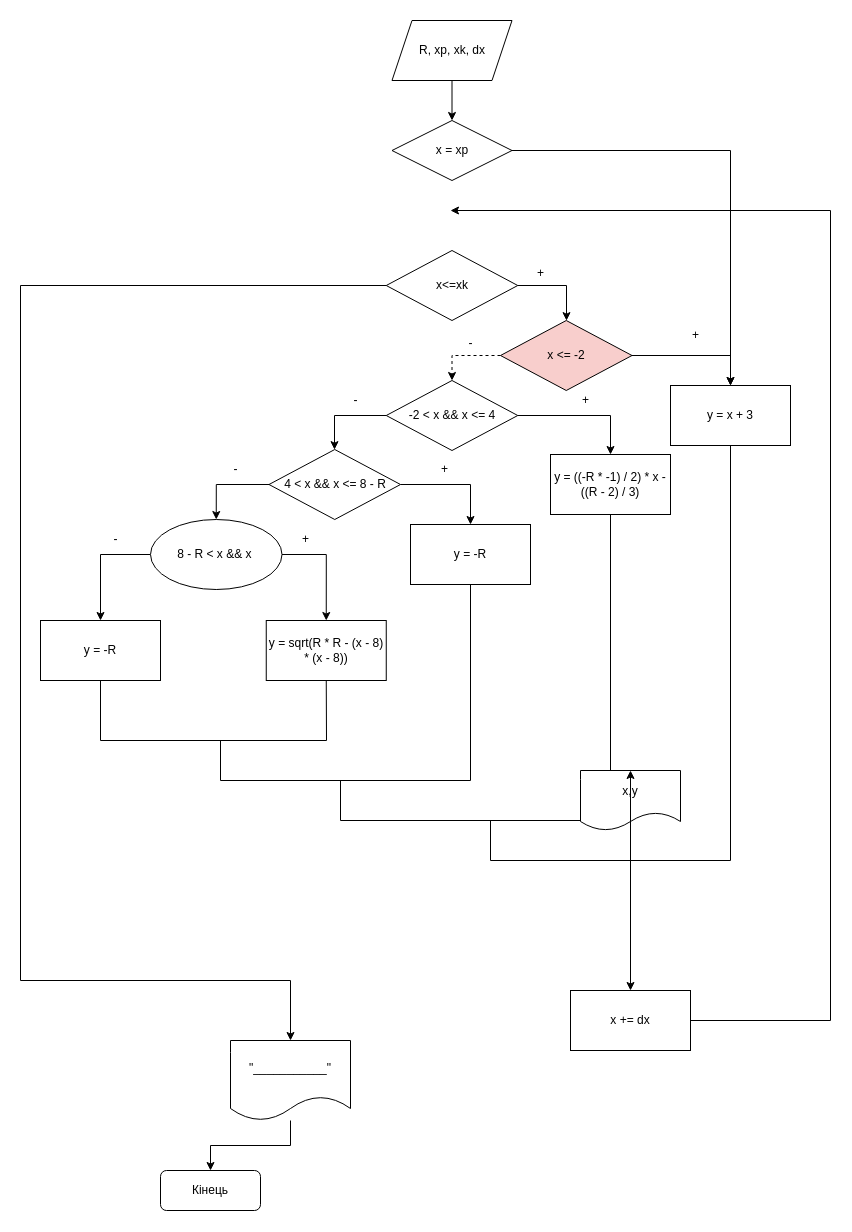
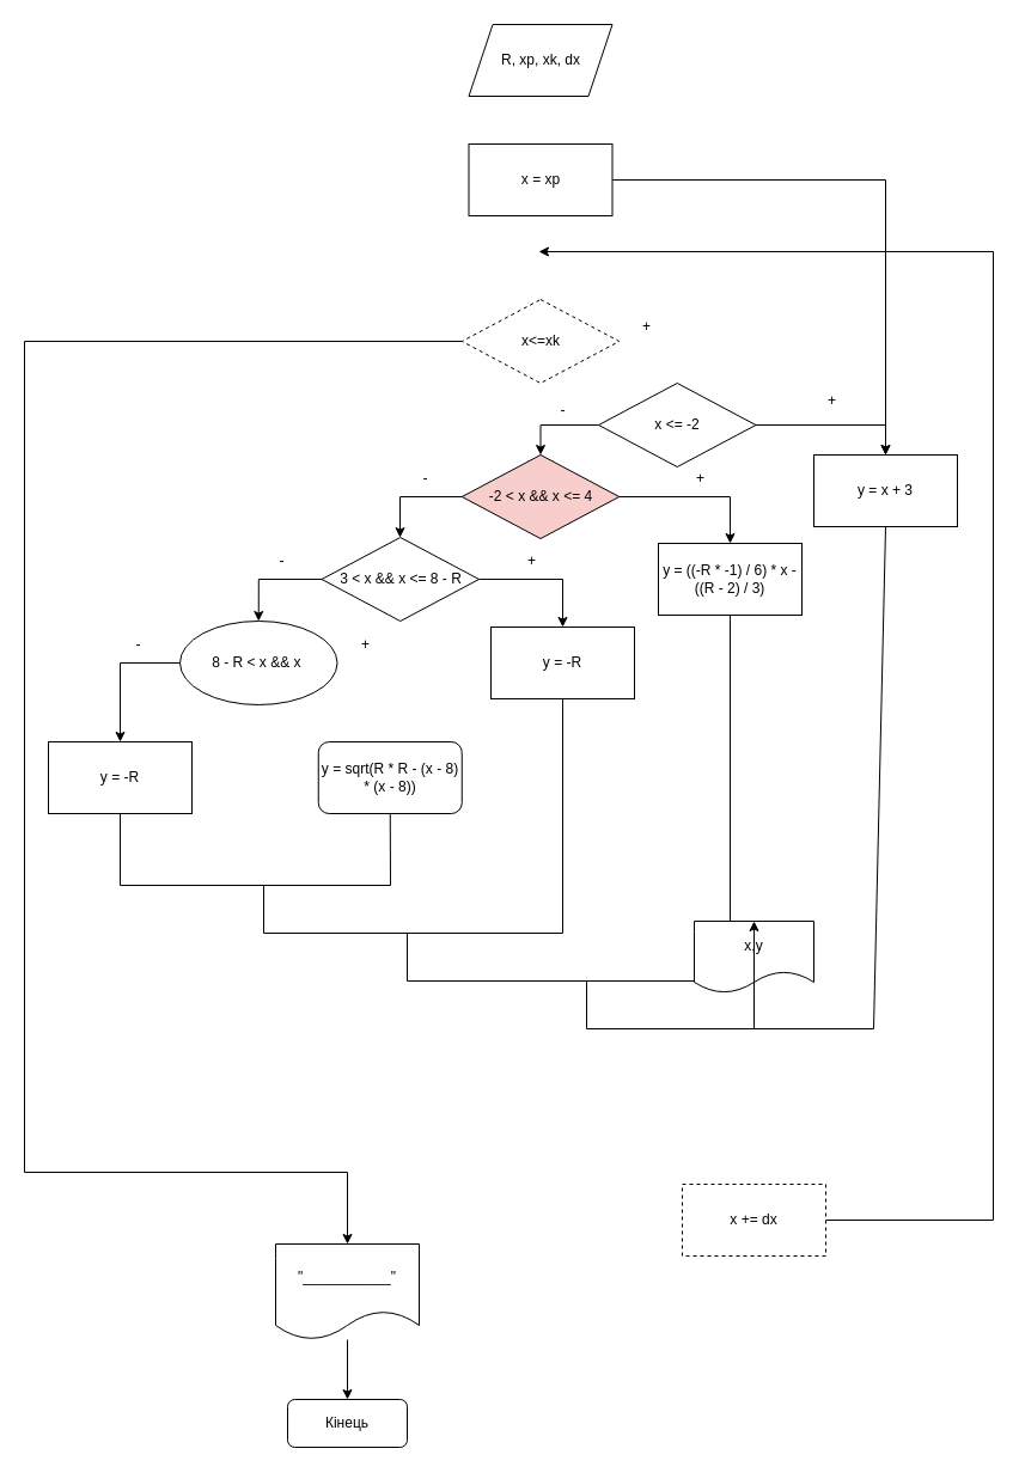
  <mxCell id="0" />
  <mxCell id="1" parent="0" />
- <mxCell id="2" value="" style="edgeStyle=orthogonalEdgeStyle;rounded=0;orthogonalLoop=1;jettySize=auto;html=1;" edge="1" parent="1" source="3" target="5"><mxGeometry relative="1" as="geometry" /></mxCell>
  <mxCell id="3" value="R, xp, xk, dx" style="shape=parallelogram;perimeter=parallelogramPerimeter;whiteSpace=wrap;html=1;fixedSize=1;" vertex="1" parent="1"><mxGeometry x="391.5" y="20" width="120" height="60" as="geometry" /></mxCell>
  <mxCell id="4" value="" style="edgeStyle=orthogonalEdgeStyle;rounded=0;orthogonalLoop=1;jettySize=auto;html=1;" edge="1" parent="1" source="5" target="25"><mxGeometry relative="1" as="geometry" /></mxCell>
- <mxCell id="5" value="x = xp" style="rhombus;whiteSpace=wrap;html=1;" vertex="1" parent="1"><mxGeometry x="391.5" y="120" width="120" height="60" as="geometry" /></mxCell>
- <mxCell id="6" value="" style="edgeStyle=orthogonalEdgeStyle;rounded=0;orthogonalLoop=1;jettySize=auto;html=1;" edge="1" parent="1" source="8" target="11"><mxGeometry relative="1" as="geometry"><Array as="points"><mxPoint x="566" y="285" /></Array></mxGeometry></mxCell>
+ <mxCell id="5" value="x = xp" style="whiteSpace=wrap;html=1;" vertex="1" parent="1"><mxGeometry x="391.5" y="120" width="120" height="60" as="geometry" /></mxCell>
  <mxCell id="7" style="edgeStyle=orthogonalEdgeStyle;rounded=0;orthogonalLoop=1;jettySize=auto;html=1;entryX=0.5;entryY=0;entryDx=0;entryDy=0;" edge="1" parent="1" source="8" target="36"><mxGeometry relative="1" as="geometry"><Array as="points"><mxPoint x="20" y="285" /><mxPoint x="20" y="980" /><mxPoint x="290" y="980" /></Array></mxGeometry></mxCell>
- <mxCell id="8" value="x&amp;lt;=xk" style="rhombus;whiteSpace=wrap;html=1;" vertex="1" parent="1"><mxGeometry x="385.75" y="250" width="131.5" height="70" as="geometry" /></mxCell>
- <mxCell id="9" style="edgeStyle=orthogonalEdgeStyle;rounded=0;orthogonalLoop=1;jettySize=auto;html=1;entryX=0.5;entryY=0;entryDx=0;entryDy=0;dashed=1;" edge="1" parent="1" source="11" target="14"><mxGeometry relative="1" as="geometry"><Array as="points"><mxPoint x="452" y="355" /></Array></mxGeometry></mxCell>
+ <mxCell id="8" value="x&amp;lt;=xk" style="rhombus;whiteSpace=wrap;html=1;dashed=1;" vertex="1" parent="1"><mxGeometry x="385.75" y="250" width="131.5" height="70" as="geometry" /></mxCell>
+ <mxCell id="9" style="edgeStyle=orthogonalEdgeStyle;rounded=0;orthogonalLoop=1;jettySize=auto;html=1;entryX=0.5;entryY=0;entryDx=0;entryDy=0;" edge="1" parent="1" source="11" target="14"><mxGeometry relative="1" as="geometry"><Array as="points"><mxPoint x="452" y="355" /></Array></mxGeometry></mxCell>
  <mxCell id="10" style="edgeStyle=orthogonalEdgeStyle;rounded=0;orthogonalLoop=1;jettySize=auto;html=1;entryX=0.5;entryY=0;entryDx=0;entryDy=0;" edge="1" parent="1" source="11" target="25"><mxGeometry relative="1" as="geometry" /></mxCell>
- <mxCell id="11" value="x &amp;lt;= -2" style="rhombus;whiteSpace=wrap;html=1;fillColor=#f8cecc;" vertex="1" parent="1"><mxGeometry x="500" y="320" width="131.5" height="70" as="geometry" /></mxCell>
+ <mxCell id="11" value="x &amp;lt;= -2" style="rhombus;whiteSpace=wrap;html=1;" vertex="1" parent="1"><mxGeometry x="500" y="320" width="131.5" height="70" as="geometry" /></mxCell>
  <mxCell id="12" value="" style="edgeStyle=orthogonalEdgeStyle;rounded=0;orthogonalLoop=1;jettySize=auto;html=1;" edge="1" parent="1" source="14" target="17"><mxGeometry relative="1" as="geometry"><Array as="points"><mxPoint x="334" y="415" /></Array></mxGeometry></mxCell>
  <mxCell id="13" style="edgeStyle=orthogonalEdgeStyle;rounded=0;orthogonalLoop=1;jettySize=auto;html=1;entryX=0.5;entryY=0;entryDx=0;entryDy=0;" edge="1" parent="1" source="14" target="24"><mxGeometry relative="1" as="geometry" /></mxCell>
- <mxCell id="14" value="-2 &amp;lt; x &amp;amp;&amp;amp; x &amp;lt;= 4" style="rhombus;whiteSpace=wrap;html=1;" vertex="1" parent="1"><mxGeometry x="385.75" y="380" width="131.5" height="70" as="geometry" /></mxCell>
+ <mxCell id="14" value="-2 &amp;lt; x &amp;amp;&amp;amp; x &amp;lt;= 4" style="rhombus;whiteSpace=wrap;html=1;fillColor=#f8cecc;" vertex="1" parent="1"><mxGeometry x="385.75" y="380" width="131.5" height="70" as="geometry" /></mxCell>
  <mxCell id="15" style="edgeStyle=orthogonalEdgeStyle;rounded=0;orthogonalLoop=1;jettySize=auto;html=1;entryX=0.5;entryY=0;entryDx=0;entryDy=0;" edge="1" parent="1" source="17" target="20"><mxGeometry relative="1" as="geometry"><Array as="points"><mxPoint x="216" y="484" /></Array></mxGeometry></mxCell>
  <mxCell id="16" style="edgeStyle=orthogonalEdgeStyle;rounded=0;orthogonalLoop=1;jettySize=auto;html=1;entryX=0.5;entryY=0;entryDx=0;entryDy=0;" edge="1" parent="1" source="17" target="23"><mxGeometry relative="1" as="geometry" /></mxCell>
- <mxCell id="17" value="4 &amp;lt; x &amp;amp;&amp;amp; x &amp;lt;= 8 - R" style="rhombus;whiteSpace=wrap;html=1;" vertex="1" parent="1"><mxGeometry x="268.5" y="449" width="131.5" height="70" as="geometry" /></mxCell>
+ <mxCell id="17" value="3 &amp;lt; x &amp;amp;&amp;amp; x &amp;lt;= 8 - R" style="rhombus;whiteSpace=wrap;html=1;" vertex="1" parent="1"><mxGeometry x="268.5" y="449" width="131.5" height="70" as="geometry" /></mxCell>
  <mxCell id="18" value="" style="edgeStyle=orthogonalEdgeStyle;rounded=0;orthogonalLoop=1;jettySize=auto;html=1;" edge="1" parent="1" source="20" target="21"><mxGeometry relative="1" as="geometry"><Array as="points"><mxPoint x="100" y="554" /></Array></mxGeometry></mxCell>
- <mxCell id="19" style="edgeStyle=orthogonalEdgeStyle;rounded=0;orthogonalLoop=1;jettySize=auto;html=1;entryX=0.5;entryY=0;entryDx=0;entryDy=0;" edge="1" parent="1" source="20" target="22"><mxGeometry relative="1" as="geometry"><Array as="points"><mxPoint x="326" y="554" /></Array></mxGeometry></mxCell>
  <mxCell id="20" value="8 - R &amp;lt; x &amp;amp;&amp;amp; x&amp;nbsp;" style="ellipse;whiteSpace=wrap;html=1;" vertex="1" parent="1"><mxGeometry x="150" y="519" width="131.5" height="70" as="geometry" /></mxCell>
  <mxCell id="21" value="y = -R" style="whiteSpace=wrap;html=1;" vertex="1" parent="1"><mxGeometry x="40" y="620" width="120" height="60" as="geometry" /></mxCell>
- <mxCell id="22" value="y = sqrt(R * R - (x - 8) * (x - 8))" style="whiteSpace=wrap;html=1;" vertex="1" parent="1"><mxGeometry x="265.75" y="620" width="120" height="60" as="geometry" /></mxCell>
+ <mxCell id="22" value="y = sqrt(R * R - (x - 8) * (x - 8))" style="whiteSpace=wrap;html=1;rounded=1;" vertex="1" parent="1"><mxGeometry x="265.75" y="620" width="120" height="60" as="geometry" /></mxCell>
  <mxCell id="23" value="y = -R" style="whiteSpace=wrap;html=1;" vertex="1" parent="1"><mxGeometry x="410" y="524" width="120" height="60" as="geometry" /></mxCell>
- <mxCell id="24" value="y = ((-R * -1) / 2) * x - ((R - 2) / 3)" style="whiteSpace=wrap;html=1;" vertex="1" parent="1"><mxGeometry x="550" y="454" width="120" height="60" as="geometry" /></mxCell>
- <mxCell id="25" value="y = x + 3" style="whiteSpace=wrap;html=1;" vertex="1" parent="1"><mxGeometry x="670" y="385" width="120" height="60" as="geometry" /></mxCell>
+ <mxCell id="24" value="y = ((-R * -1) / 6) * x - ((R - 2) / 3)" style="whiteSpace=wrap;html=1;" vertex="1" parent="1"><mxGeometry x="550" y="454" width="120" height="60" as="geometry" /></mxCell>
+ <mxCell id="25" value="y = x + 3" style="whiteSpace=wrap;html=1;" vertex="1" parent="1"><mxGeometry x="680" y="380" width="120" height="60" as="geometry" /></mxCell>
  <mxCell id="26" value="" style="endArrow=none;html=1;rounded=0;entryX=0.5;entryY=1;entryDx=0;entryDy=0;exitX=0.5;exitY=1;exitDx=0;exitDy=0;" edge="1" parent="1" source="21" target="22"><mxGeometry width="50" height="50" relative="1" as="geometry"><mxPoint x="270" y="730" as="sourcePoint" /><mxPoint x="320" y="680" as="targetPoint" /><Array as="points"><mxPoint x="100" y="740" /><mxPoint x="326" y="740" /></Array></mxGeometry></mxCell>
  <mxCell id="27" value="" style="endArrow=none;html=1;rounded=0;entryX=0.5;entryY=1;entryDx=0;entryDy=0;" edge="1" parent="1" target="23"><mxGeometry width="50" height="50" relative="1" as="geometry"><mxPoint x="220" y="740" as="sourcePoint" /><mxPoint x="480" y="610" as="targetPoint" /><Array as="points"><mxPoint x="220" y="780" /><mxPoint x="470" y="780" /></Array></mxGeometry></mxCell>
  <mxCell id="28" value="" style="endArrow=none;html=1;rounded=0;entryX=0.5;entryY=1;entryDx=0;entryDy=0;" edge="1" parent="1" target="24"><mxGeometry width="50" height="50" relative="1" as="geometry"><mxPoint x="340" y="780" as="sourcePoint" /><mxPoint x="640" y="560" as="targetPoint" /><Array as="points"><mxPoint x="340" y="820" /><mxPoint x="610" y="820" /></Array></mxGeometry></mxCell>
  <mxCell id="29" value="" style="endArrow=none;html=1;rounded=0;entryX=0.5;entryY=1;entryDx=0;entryDy=0;" edge="1" parent="1" target="25"><mxGeometry width="50" height="50" relative="1" as="geometry"><mxPoint x="490" y="820" as="sourcePoint" /><mxPoint x="730" y="470" as="targetPoint" /><Array as="points"><mxPoint x="490" y="860" /><mxPoint x="730" y="860" /></Array></mxGeometry></mxCell>
- <mxCell id="30" value="" style="edgeStyle=orthogonalEdgeStyle;rounded=0;orthogonalLoop=1;jettySize=auto;html=1;" edge="1" parent="1" source="31" target="33"><mxGeometry relative="1" as="geometry" /></mxCell>
  <mxCell id="31" value="x,y" style="shape=document;whiteSpace=wrap;html=1;boundedLbl=1;" vertex="1" parent="1"><mxGeometry x="580" y="770" width="100" height="60" as="geometry" /></mxCell>
  <mxCell id="32" style="edgeStyle=orthogonalEdgeStyle;rounded=0;orthogonalLoop=1;jettySize=auto;html=1;" edge="1" parent="1" source="33"><mxGeometry relative="1" as="geometry"><mxPoint x="450" y="210" as="targetPoint" /><Array as="points"><mxPoint x="830" y="1020" /><mxPoint x="830" y="210" /></Array></mxGeometry></mxCell>
- <mxCell id="33" value="x += dx" style="rounded=0;whiteSpace=wrap;html=1;" vertex="1" parent="1"><mxGeometry x="570" y="990" width="120" height="60" as="geometry" /></mxCell>
+ <mxCell id="33" value="x += dx" style="rounded=0;whiteSpace=wrap;html=1;dashed=1;" vertex="1" parent="1"><mxGeometry x="570" y="990" width="120" height="60" as="geometry" /></mxCell>
  <mxCell id="34" value="" style="endArrow=classic;html=1;rounded=0;entryX=0.5;entryY=0;entryDx=0;entryDy=0;" edge="1" parent="1" target="31"><mxGeometry width="50" height="50" relative="1" as="geometry"><mxPoint x="630" y="860" as="sourcePoint" /><mxPoint x="700" y="810" as="targetPoint" /></mxGeometry></mxCell>
  <mxCell id="35" value="" style="edgeStyle=orthogonalEdgeStyle;rounded=0;orthogonalLoop=1;jettySize=auto;html=1;" edge="1" parent="1" source="36" target="46"><mxGeometry relative="1" as="geometry" /></mxCell>
  <mxCell id="36" value="&quot;___________&quot;" style="shape=document;whiteSpace=wrap;html=1;boundedLbl=1;" vertex="1" parent="1"><mxGeometry x="230" y="1040" width="120" height="80" as="geometry" /></mxCell>
  <mxCell id="37" value="+" style="text;html=1;align=center;verticalAlign=middle;resizable=0;points=[];autosize=1;strokeColor=none;fillColor=none;" vertex="1" parent="1"><mxGeometry x="525" y="258" width="30" height="30" as="geometry" /></mxCell>
  <mxCell id="38" value="+" style="text;html=1;align=center;verticalAlign=middle;resizable=0;points=[];autosize=1;strokeColor=none;fillColor=none;" vertex="1" parent="1"><mxGeometry x="680" y="320" width="30" height="30" as="geometry" /></mxCell>
  <mxCell id="39" value="+" style="text;html=1;align=center;verticalAlign=middle;resizable=0;points=[];autosize=1;strokeColor=none;fillColor=none;" vertex="1" parent="1"><mxGeometry x="570" y="385" width="30" height="30" as="geometry" /></mxCell>
  <mxCell id="40" value="+" style="text;html=1;align=center;verticalAlign=middle;resizable=0;points=[];autosize=1;strokeColor=none;fillColor=none;" vertex="1" parent="1"><mxGeometry x="429" y="454" width="30" height="30" as="geometry" /></mxCell>
  <mxCell id="41" value="+" style="text;html=1;align=center;verticalAlign=middle;resizable=0;points=[];autosize=1;strokeColor=none;fillColor=none;" vertex="1" parent="1"><mxGeometry x="290" y="524" width="30" height="30" as="geometry" /></mxCell>
  <mxCell id="42" value="-" style="text;html=1;align=center;verticalAlign=middle;resizable=0;points=[];autosize=1;strokeColor=none;fillColor=none;" vertex="1" parent="1"><mxGeometry x="455" y="328" width="30" height="30" as="geometry" /></mxCell>
  <mxCell id="43" value="-" style="text;html=1;align=center;verticalAlign=middle;resizable=0;points=[];autosize=1;strokeColor=none;fillColor=none;" vertex="1" parent="1"><mxGeometry x="340" y="385" width="30" height="30" as="geometry" /></mxCell>
  <mxCell id="44" value="-" style="text;html=1;align=center;verticalAlign=middle;resizable=0;points=[];autosize=1;strokeColor=none;fillColor=none;" vertex="1" parent="1"><mxGeometry x="220" y="454" width="30" height="30" as="geometry" /></mxCell>
  <mxCell id="45" value="-" style="text;html=1;align=center;verticalAlign=middle;resizable=0;points=[];autosize=1;strokeColor=none;fillColor=none;" vertex="1" parent="1"><mxGeometry x="100" y="524" width="30" height="30" as="geometry" /></mxCell>
- <mxCell id="46" value="Кінець" style="rounded=1;whiteSpace=wrap;html=1;" vertex="1" parent="1"><mxGeometry x="160" y="1170" width="100" height="40" as="geometry" /></mxCell>
+ <mxCell id="46" value="Кінець" style="rounded=1;whiteSpace=wrap;html=1;" vertex="1" parent="1"><mxGeometry x="240" y="1170" width="100" height="40" as="geometry" /></mxCell>
